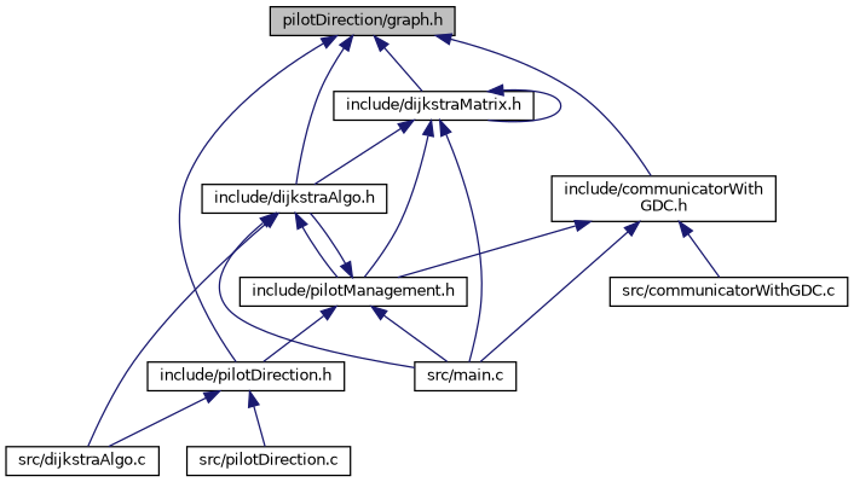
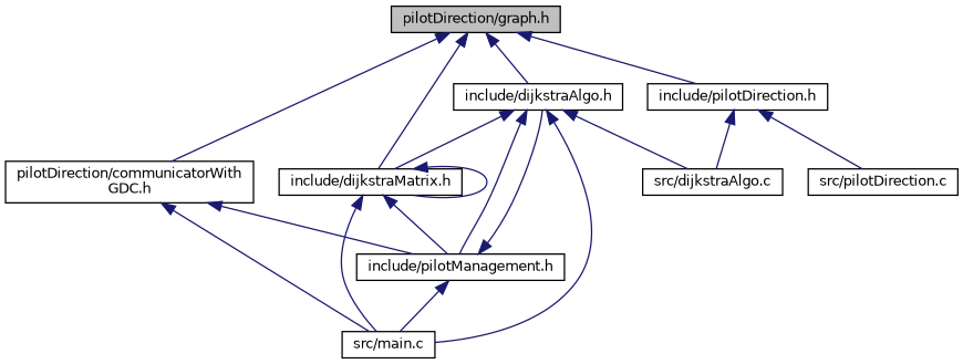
  digraph {
    node [color=black fillcolor=white fontname=Helvetica fontsize=10 shape=record style=filled]
    edge [color=midnightblue dir=back fontname=Helvetica fontsize=10 labelfontname=Helvetica labelfontsize=10 style=solid]
    n1 [fillcolor=grey75 fontcolor=black height=0.2 label="pilotDirection/graph.h" width=0.4]
    n2 [height=0.2 label="include/dijkstraAlgo.h" width=0.4]
    n3 [height=0.2 label="include/pilotDirection.h" width=0.4]
-   n4 [height=0.2 label="include/communicatorWith\lGDC.h" width=0.4]
+   n4 [height=0.2 label="pilotDirection/communicatorWith\lGDC.h" width=0.4]
    n5 [height=0.2 label="include/dijkstraMatrix.h" width=0.4]
    n6 [height=0.2 label="src/dijkstraAlgo.c" width=0.4]
    n7 [height=0.2 label="include/pilotManagement.h" width=0.4]
    n8 [height=0.2 label="src/main.c" width=0.4]
    n9 [height=0.2 label="src/pilotDirection.c" width=0.4]
-   n10 [height=0.2 label="src/communicatorWithGDC.c" width=0.4]
    n1 -> n2
    n1 -> n3
    n1 -> n4
    n1 -> n5
    n2 -> n6
    n2 -> n7
    n2 -> n8
    n3 -> n6
    n3 -> n9
    n4 -> n7
    n4 -> n8
-   n4 -> n10
-   n5 -> n2
+   n2 -> n5
    n5 -> n5
    n5 -> n7
    n5 -> n8
    n7 -> n2
-   n7 -> n3
    n7 -> n8
  }
